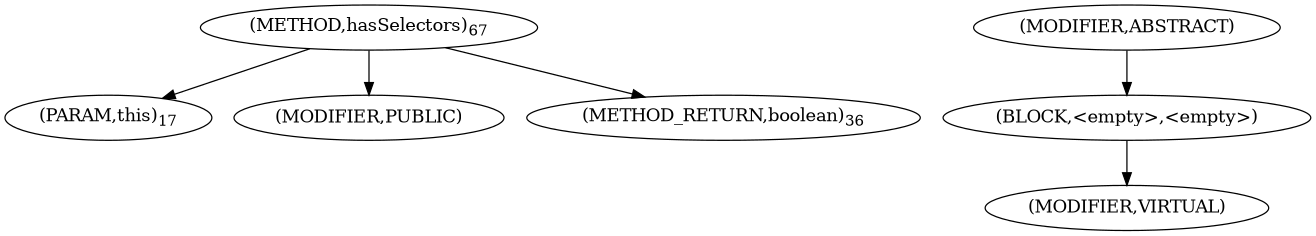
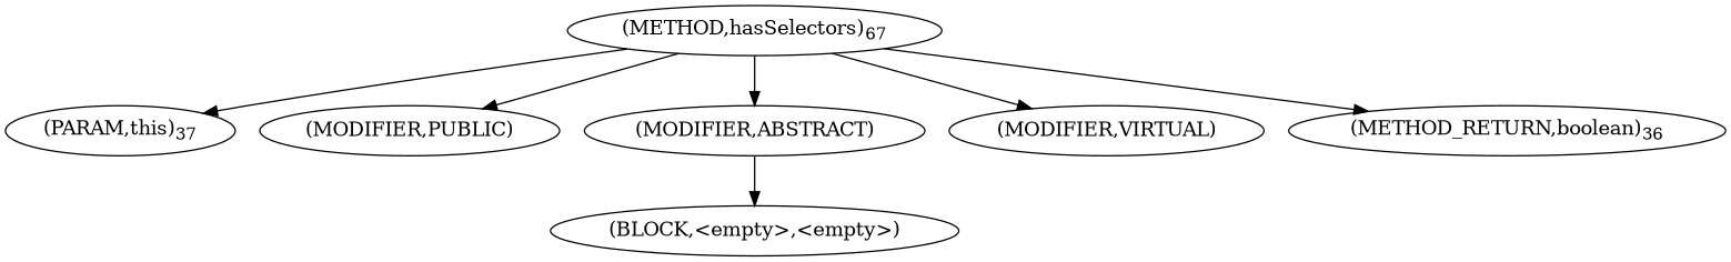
  digraph {
    n1 [label=<(METHOD,hasSelectors)<SUB>67</SUB>>]
-   n2 [label=<(PARAM,this)<SUB>17</SUB>>]
+   n2 [label=<(PARAM,this)<SUB>37</SUB>>]
    n3 [label=<(MODIFIER,PUBLIC)>]
    n4 [label=<(MODIFIER,ABSTRACT)>]
    n5 [label=<(MODIFIER,VIRTUAL)>]
    n6 [label=<(METHOD_RETURN,boolean)<SUB>36</SUB>>]
    n7 [label=<(BLOCK,&lt;empty&gt;,&lt;empty&gt;)>]
    n1 -> n2
    n1 -> n3
-   n7 -> n5
+   n1 -> n4
+   n1 -> n5
    n1 -> n6
    n4 -> n7
  }
